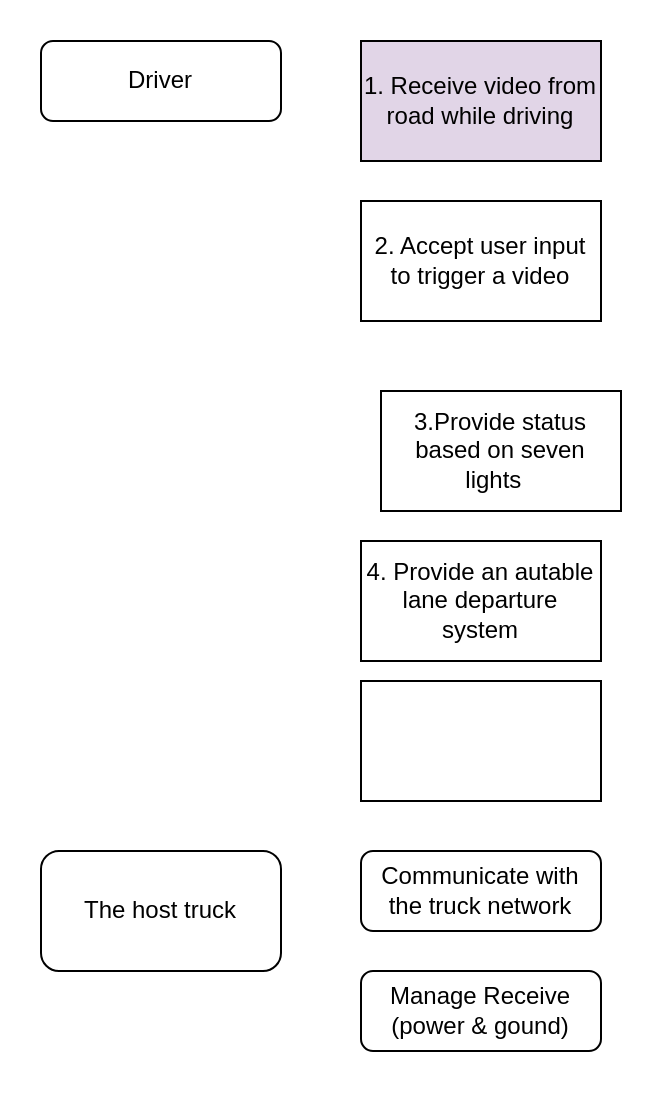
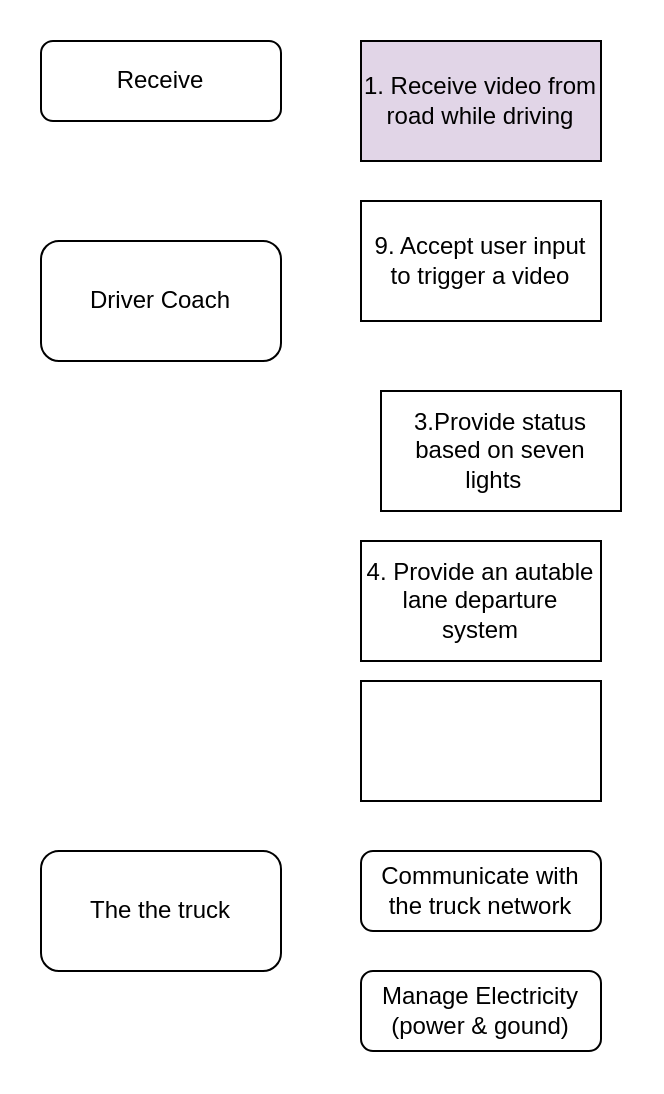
  <mxCell id="0" />
  <mxCell id="1" parent="0" />
- <mxCell id="2" value="Driver" style="rounded=1;whiteSpace=wrap;html=1;fontSize=12;glass=0;strokeWidth=1;shadow=0;" parent="1" vertex="1"><mxGeometry x="20" y="20" width="120" height="40" as="geometry" /></mxCell>
- <mxCell id="3" value="Manage Receive (power &amp;amp; gound)" style="rounded=1;whiteSpace=wrap;html=1;fontSize=12;glass=0;strokeWidth=1;shadow=0;" parent="1" vertex="1"><mxGeometry x="180" y="485" width="120" height="40" as="geometry" /></mxCell>
+ <mxCell id="2" value="Receive" style="rounded=1;whiteSpace=wrap;html=1;fontSize=12;glass=0;strokeWidth=1;shadow=0;" parent="1" vertex="1"><mxGeometry x="20" y="20" width="120" height="40" as="geometry" /></mxCell>
+ <mxCell id="3" value="Manage Electricity (power &amp;amp; gound)" style="rounded=1;whiteSpace=wrap;html=1;fontSize=12;glass=0;strokeWidth=1;shadow=0;" parent="1" vertex="1"><mxGeometry x="180" y="485" width="120" height="40" as="geometry" /></mxCell>
  <mxCell id="4" value="Communicate with the truck network" style="rounded=1;whiteSpace=wrap;html=1;fontSize=12;glass=0;strokeWidth=1;shadow=0;" parent="1" vertex="1"><mxGeometry x="180" y="425" width="120" height="40" as="geometry" /></mxCell>
- <mxCell id="5" value="The host truck" style="rounded=1;whiteSpace=wrap;html=1;" parent="1" vertex="1"><mxGeometry x="20" y="425" width="120" height="60" as="geometry" /></mxCell>
+ <mxCell id="5" value="The the truck" style="rounded=1;whiteSpace=wrap;html=1;" parent="1" vertex="1"><mxGeometry x="20" y="425" width="120" height="60" as="geometry" /></mxCell>
+ <mxCell id="6" value="Driver Coach" style="rounded=1;whiteSpace=wrap;html=1;" parent="1" vertex="1"><mxGeometry x="20" y="120" width="120" height="60" as="geometry" /></mxCell>
  <mxCell id="7" value="1. Receive video from road while driving" style="rounded=0;whiteSpace=wrap;html=1;fillColor=#e1d5e7;" parent="1" vertex="1"><mxGeometry x="180" y="20" width="120" height="60" as="geometry" /></mxCell>
- <mxCell id="8" value="2. Accept user input to trigger a video" style="rounded=0;whiteSpace=wrap;html=1;" parent="1" vertex="1"><mxGeometry x="180" y="100" width="120" height="60" as="geometry" /></mxCell>
+ <mxCell id="8" value="9. Accept user input to trigger a video" style="rounded=0;whiteSpace=wrap;html=1;" parent="1" vertex="1"><mxGeometry x="180" y="100" width="120" height="60" as="geometry" /></mxCell>
  <mxCell id="9" value="3.Provide status based on seven lights&amp;nbsp;&amp;nbsp;" style="rounded=0;whiteSpace=wrap;html=1;" parent="1" vertex="1"><mxGeometry x="190" y="195" width="120" height="60" as="geometry" /></mxCell>
  <mxCell id="10" value="4. Provide an autable lane departure system" style="rounded=0;whiteSpace=wrap;html=1;" parent="1" vertex="1"><mxGeometry x="180" y="270" width="120" height="60" as="geometry" /></mxCell>
  <mxCell id="11" value="" style="rounded=0;whiteSpace=wrap;html=1;" parent="1" vertex="1"><mxGeometry x="180" y="340" width="120" height="60" as="geometry" /></mxCell>
